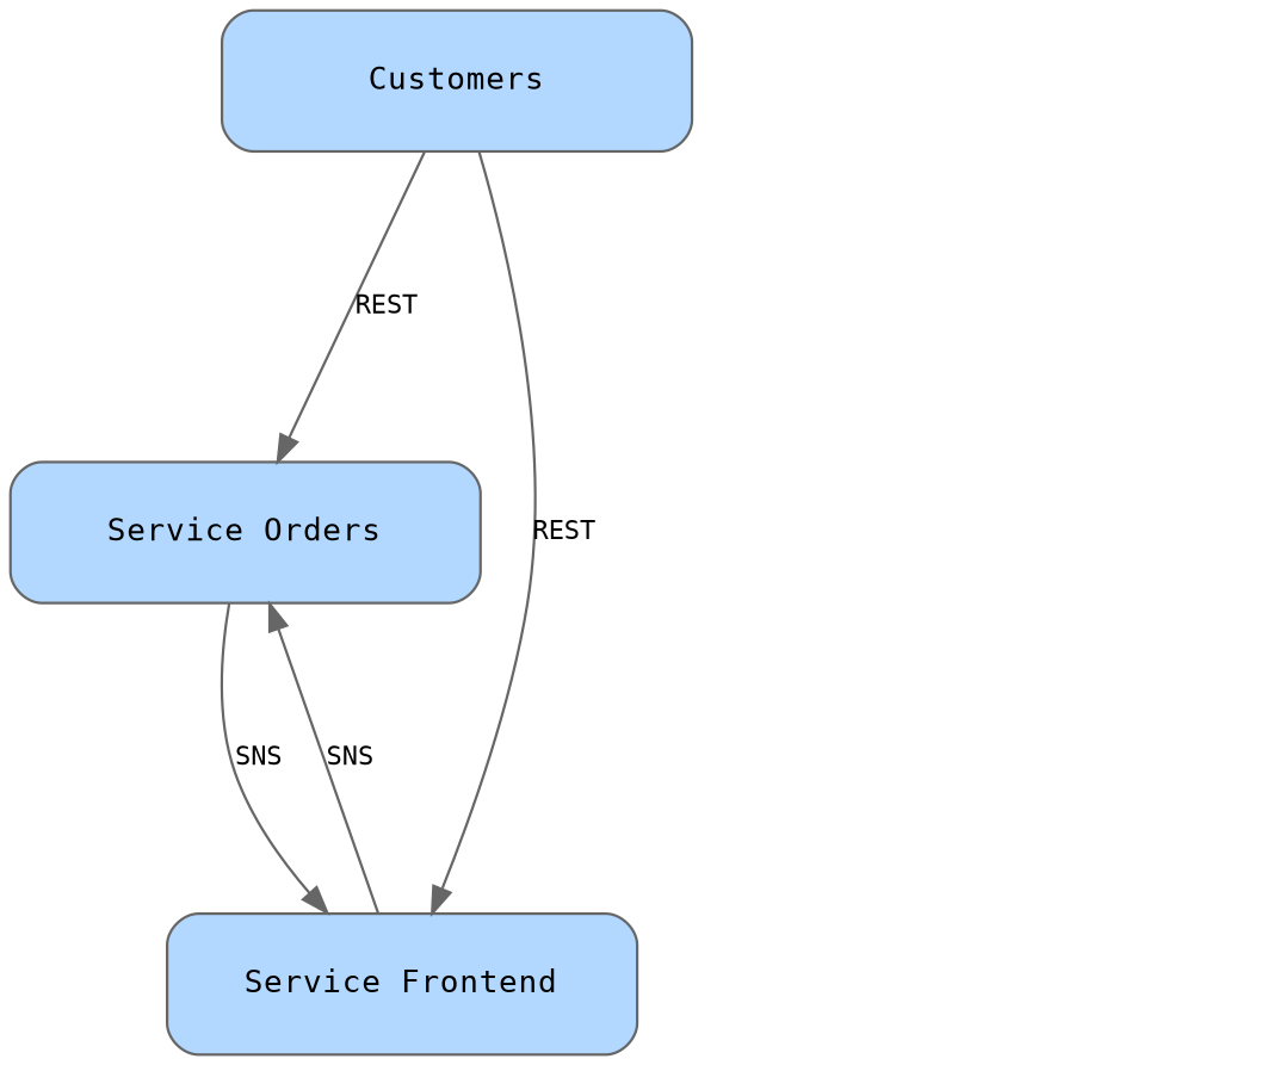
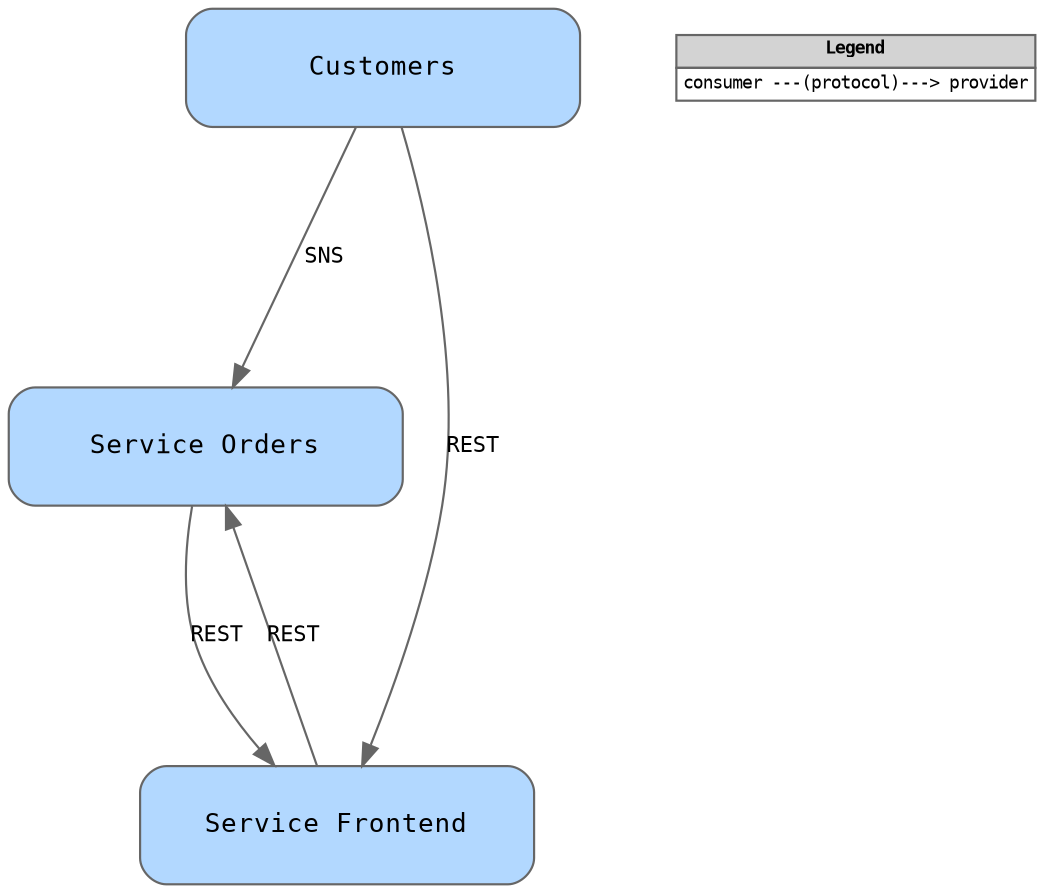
  digraph {
    concentrate=true
    fontname="DejaVu Sans Mono"
    nodesep=0.5
    ranksep=1.5
    splines=true
    node [color="#666666" fillcolor="#b2d8ff" fontcolor="#000000" fontname="DejaVu Sans Mono" fontsize=12 shape=box style="rounded,filled"]
    edge [color="#666666" fontname="DejaVu Sans Mono" fontsize=10]
    n1 [height=0.75 label="Service Orders" width=2.5]
    n2 [height=0.75 label="Service Frontend" width=2.5]
    n3 [height=0.75 label=Customers width=2.5]
-   n1 -> n2 [label=SNS]
-   n2 -> n1 [label=SNS]
-   n3 -> n1 [label=REST]
+   n4 [fillcolor="#ffffff" fontsize=8 height=0.75 label=<     <table border="0" cellborder="1" cellspacing="0">       <tr>         <td align="center" bgcolor="lightgray"><b>Legend</b></td>       </tr>       <tr>         <td align="left">consumer ---(protocol)---&gt; provider</td>       </tr>     </table>   > margin=0 shape=none width=2.5]
+   n1 -> n2 [label=REST]
+   n2 -> n1 [label=REST]
+   n3 -> n1 [label=SNS]
    n3 -> n2 [label=REST]
  }
